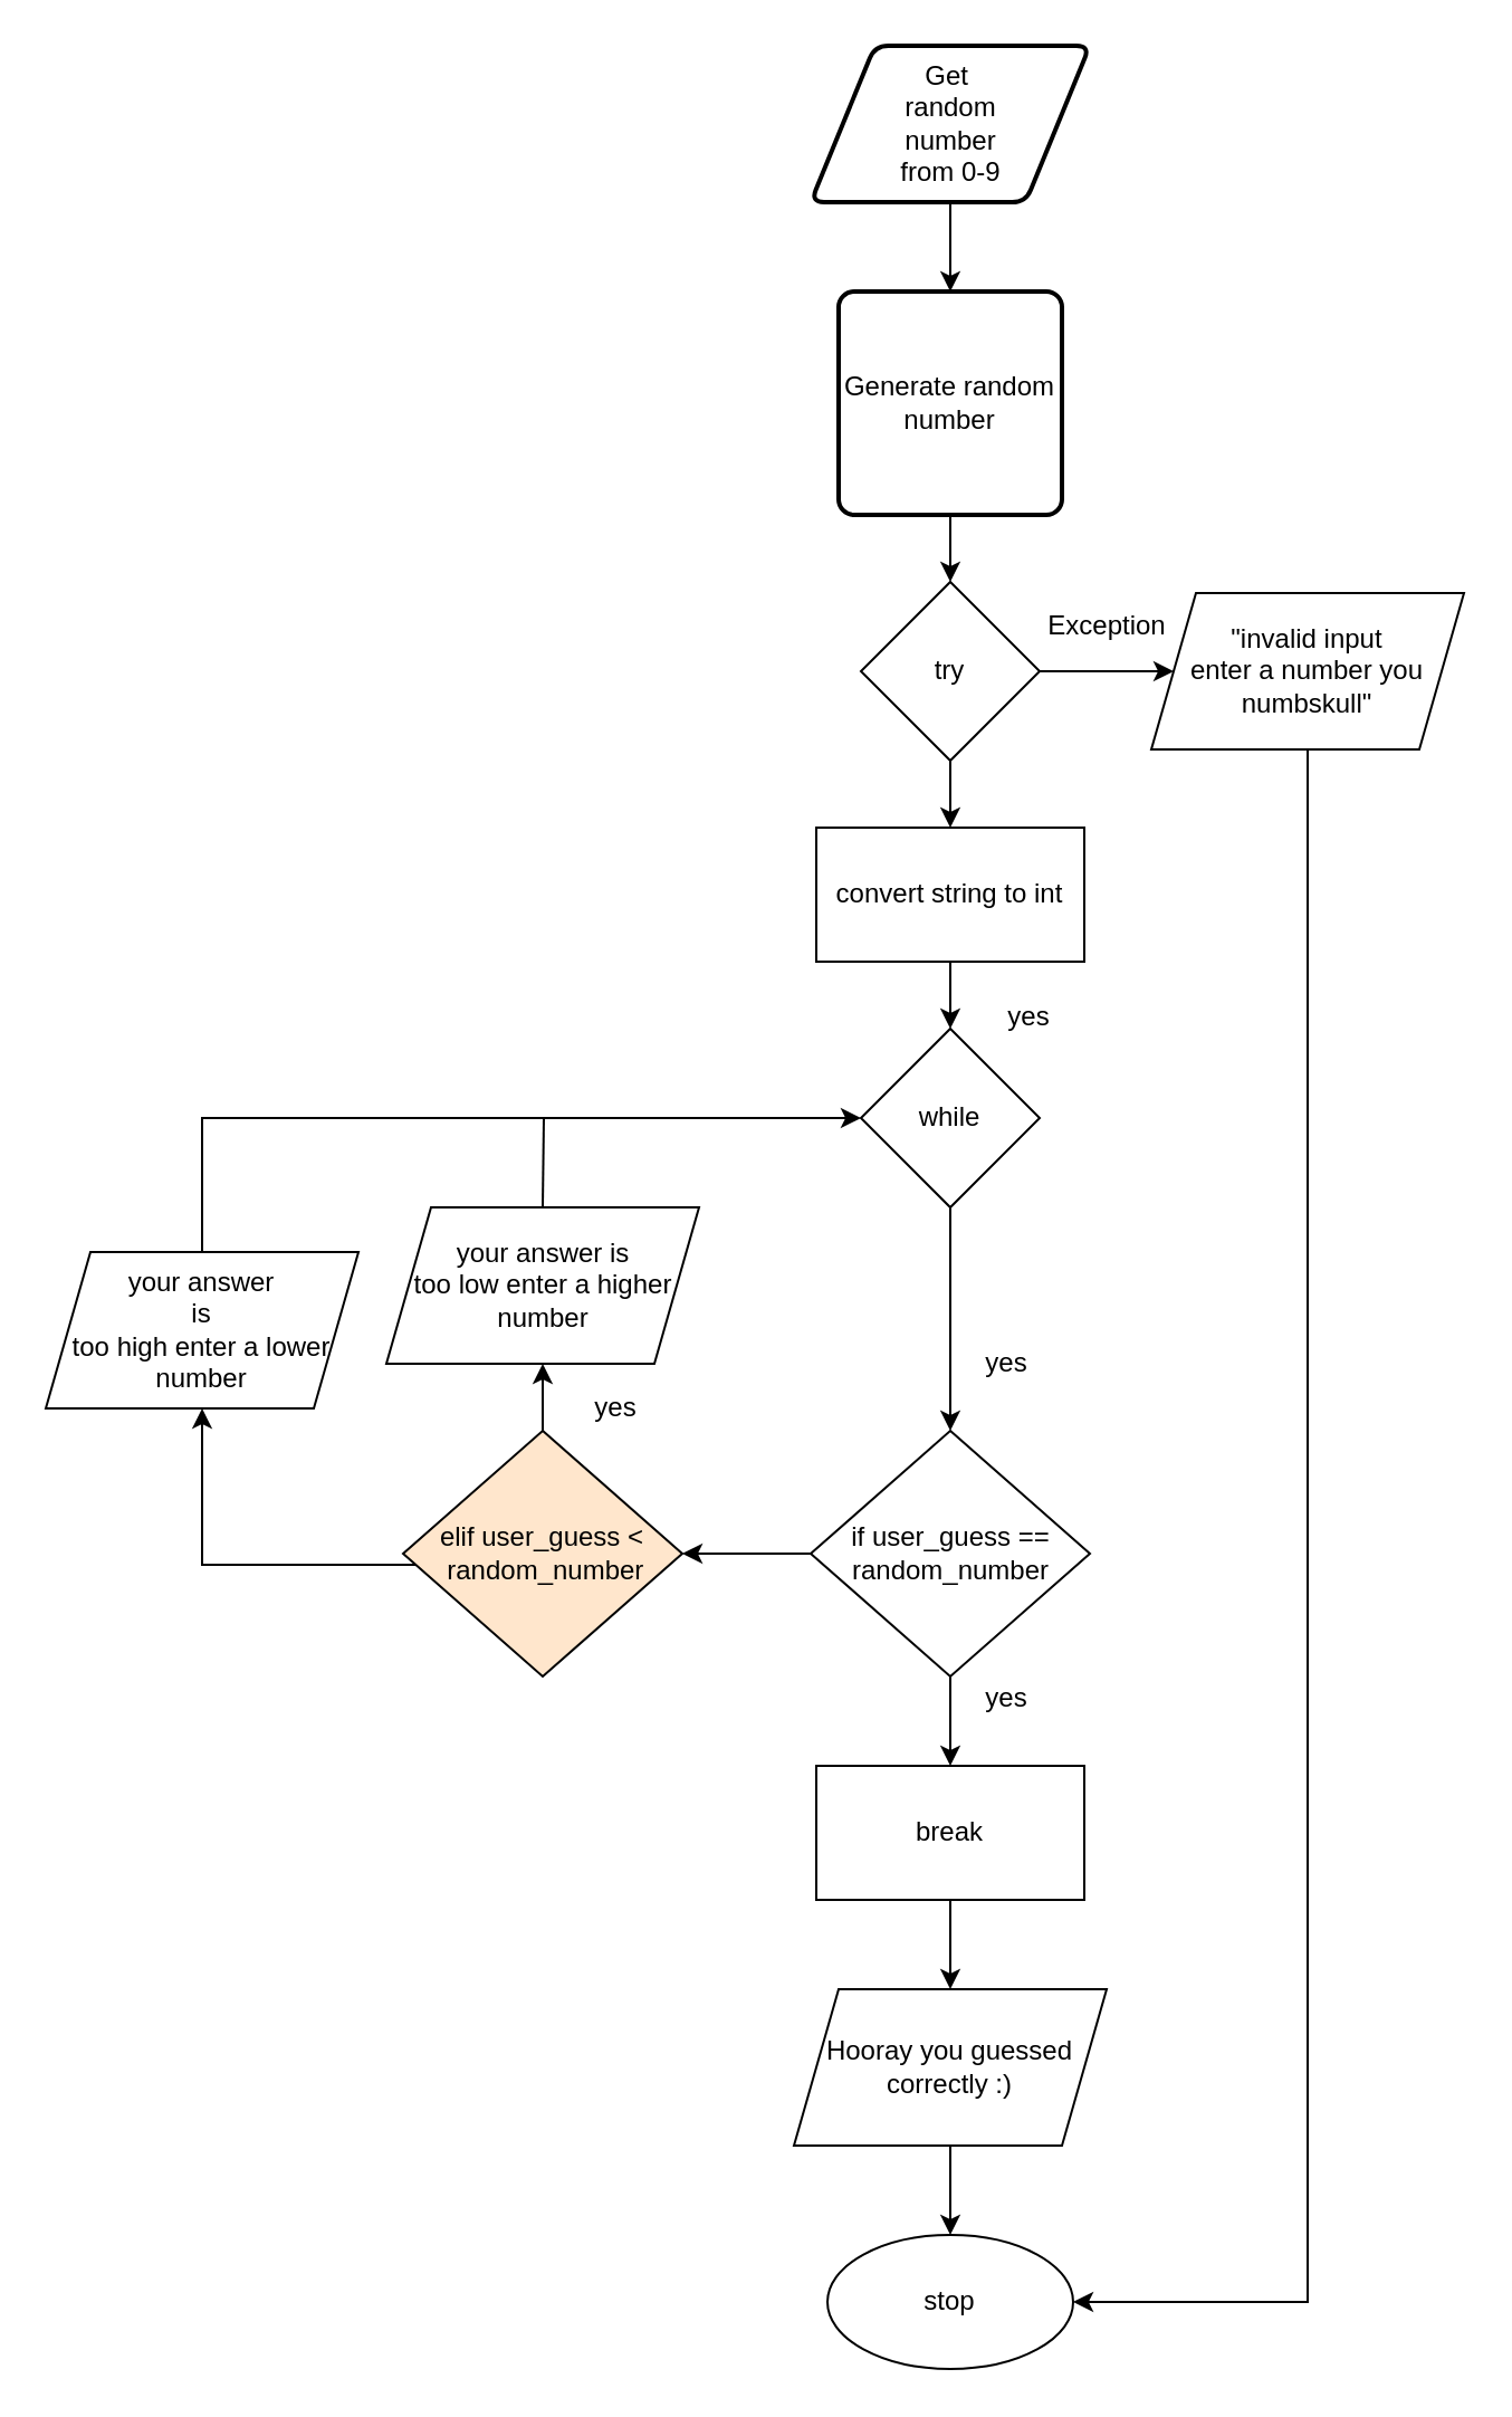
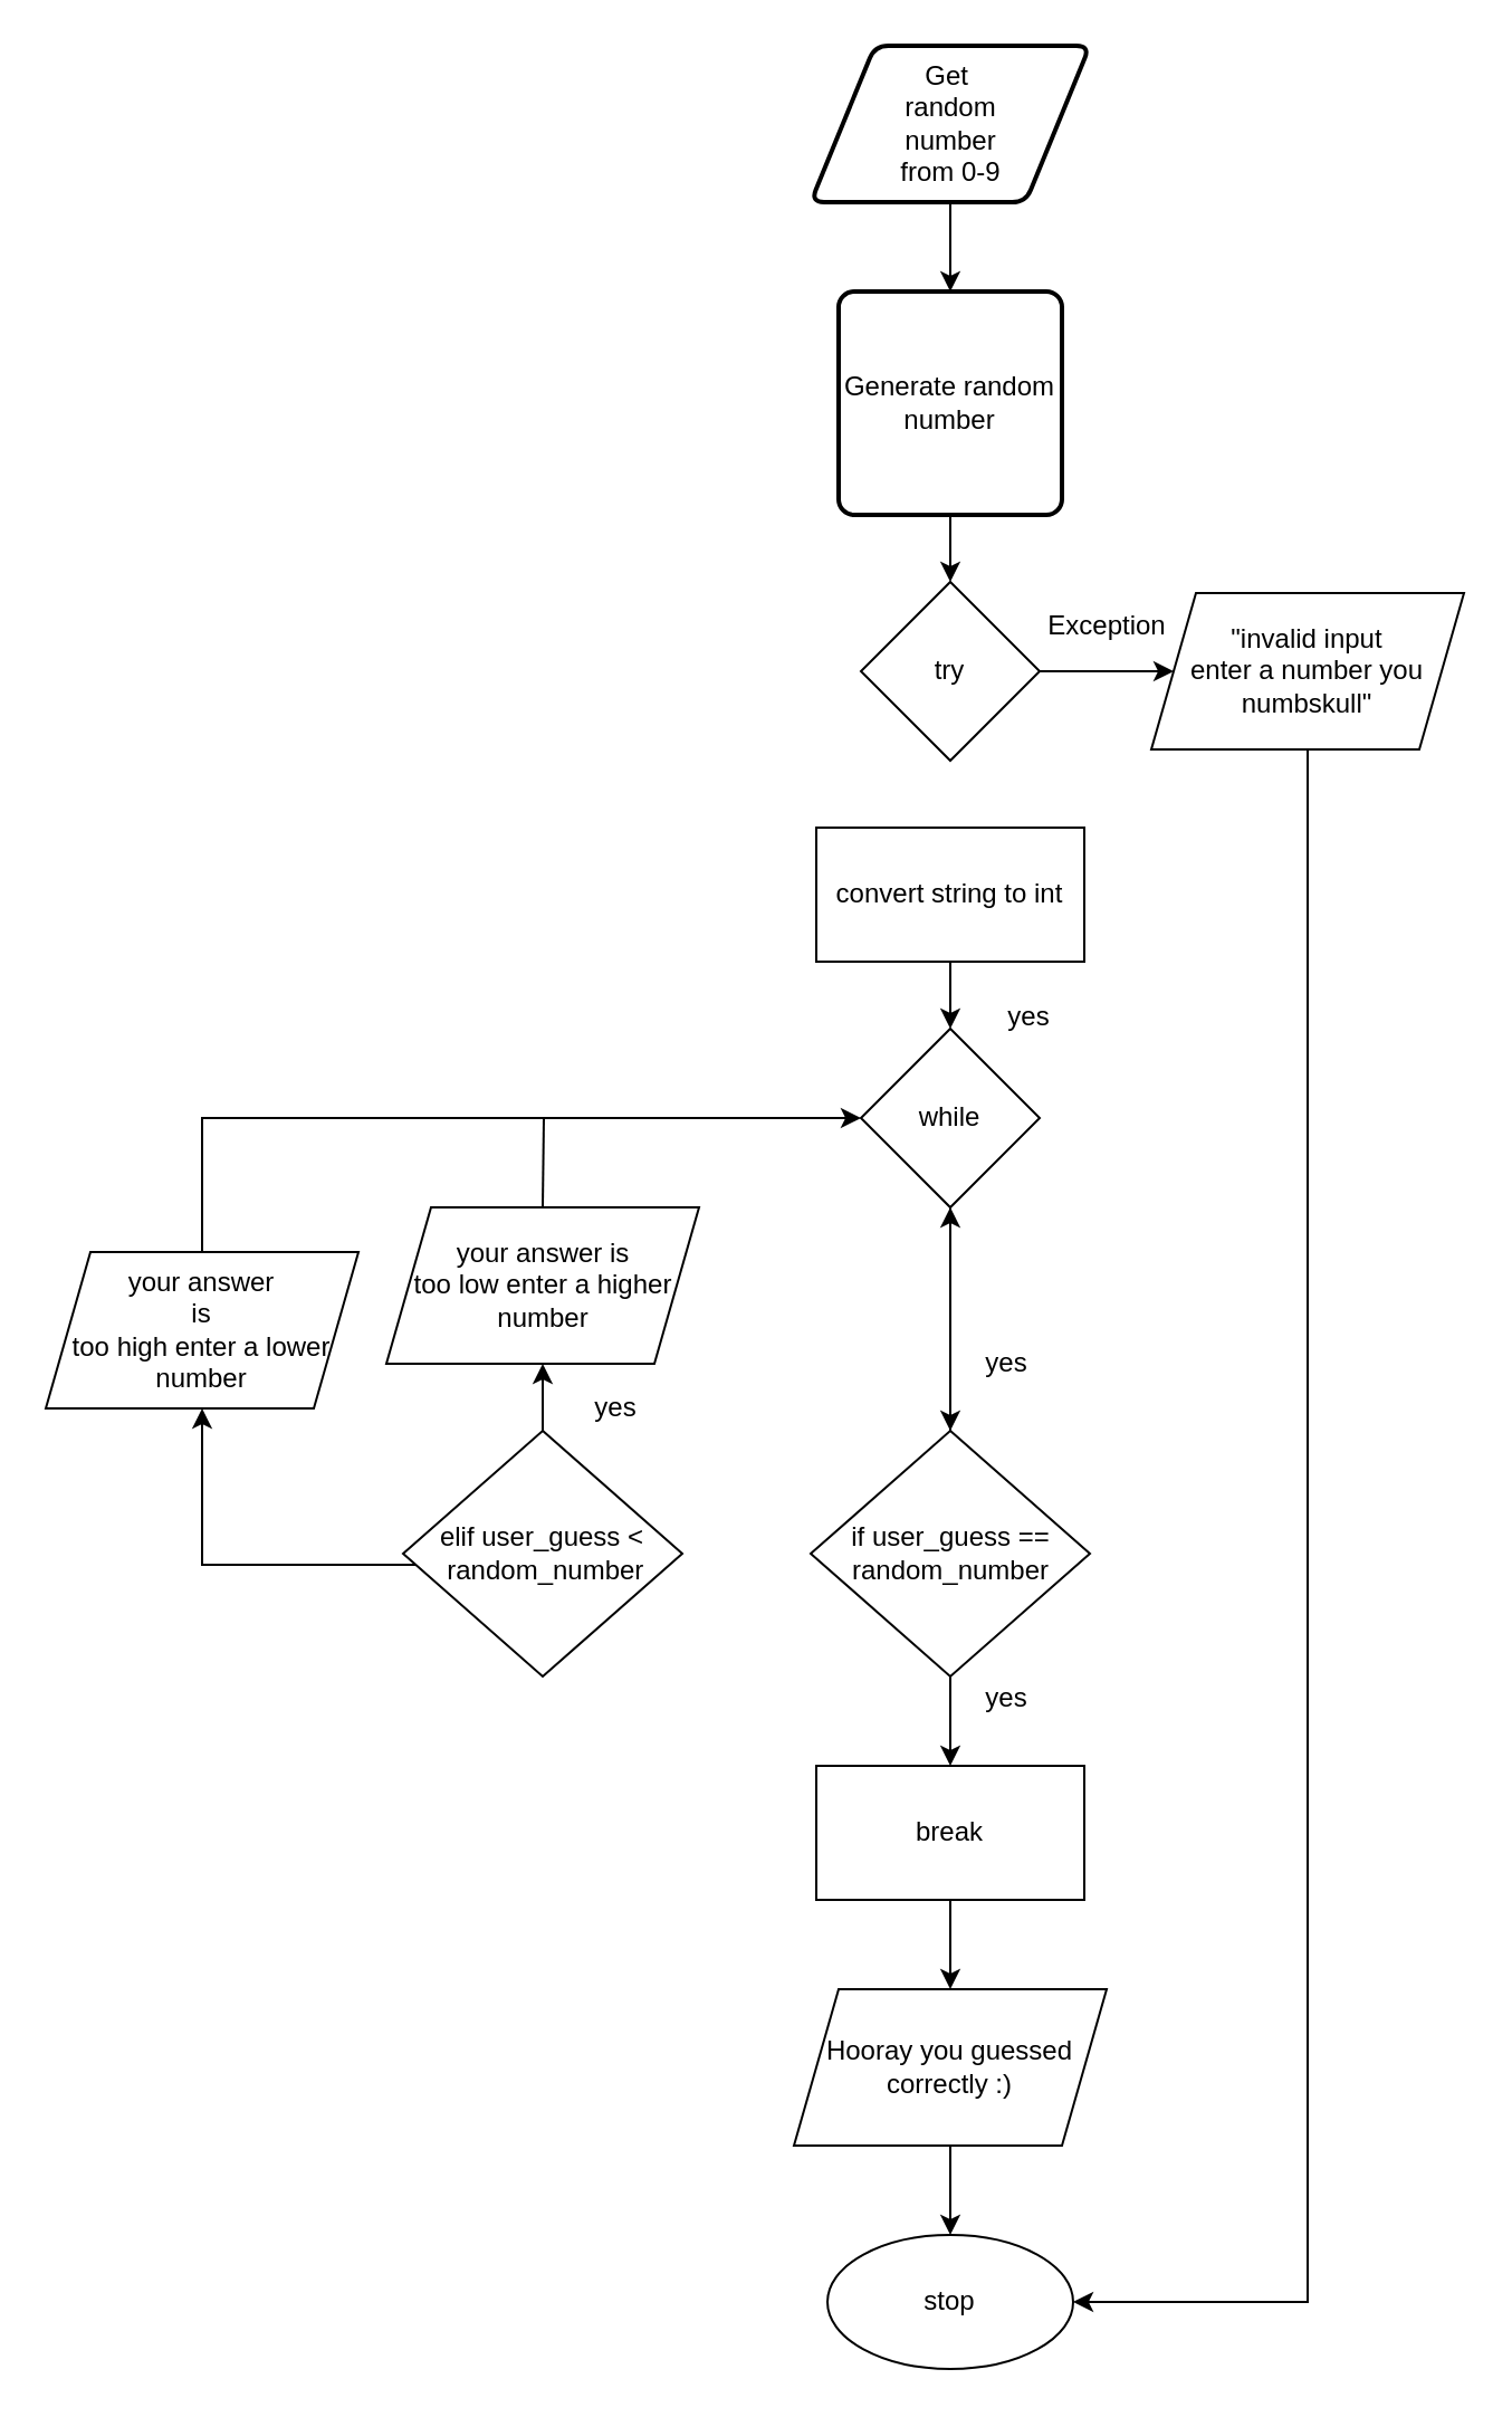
  <mxCell id="0" />
  <mxCell id="1" parent="0" />
  <mxCell id="2" style="edgeStyle=none;html=1;" edge="1" parent="1" source="3"><mxGeometry relative="1" as="geometry"><mxPoint x="425" y="130" as="targetPoint" /></mxGeometry></mxCell>
  <mxCell id="3" value="Get&amp;nbsp; &lt;br&gt;random &lt;br&gt;number &lt;br&gt;from 0-9" style="shape=parallelogram;html=1;strokeWidth=2;perimeter=parallelogramPerimeter;whiteSpace=wrap;rounded=1;arcSize=12;size=0.23;" vertex="1" parent="1"><mxGeometry x="362.5" y="20" width="125" height="70" as="geometry" /></mxCell>
  <mxCell id="4" style="edgeStyle=none;html=1;" edge="1" parent="1" source="5" target="8"><mxGeometry relative="1" as="geometry"><mxPoint x="425" y="300" as="targetPoint" /></mxGeometry></mxCell>
  <mxCell id="5" value="Generate random number" style="rounded=1;whiteSpace=wrap;html=1;absoluteArcSize=1;arcSize=14;strokeWidth=2;" vertex="1" parent="1"><mxGeometry x="375" y="130" width="100" height="100" as="geometry" /></mxCell>
  <mxCell id="6" style="edgeStyle=none;html=1;entryX=0;entryY=0.5;entryDx=0;entryDy=0;" edge="1" parent="1" source="8" target="11"><mxGeometry relative="1" as="geometry"><mxPoint x="520" y="330" as="targetPoint" /></mxGeometry></mxCell>
- <mxCell id="7" style="edgeStyle=none;html=1;entryX=0.5;entryY=0;entryDx=0;entryDy=0;" edge="1" parent="1" source="8" target="14"><mxGeometry relative="1" as="geometry"><mxPoint x="425" y="420" as="targetPoint" /></mxGeometry></mxCell>
  <mxCell id="8" value="try" style="rhombus;whiteSpace=wrap;html=1;" vertex="1" parent="1"><mxGeometry x="385" y="260" width="80" height="80" as="geometry" /></mxCell>
  <mxCell id="9" value="Exception" style="text;html=1;align=center;verticalAlign=middle;resizable=0;points=[];autosize=1;strokeColor=none;fillColor=none;" vertex="1" parent="1"><mxGeometry x="460" y="270" width="70" height="20" as="geometry" /></mxCell>
  <mxCell id="10" style="rounded=0;html=1;entryX=1;entryY=0.5;entryDx=0;entryDy=0;edgeStyle=elbowEdgeStyle;" edge="1" parent="1" source="11" target="35"><mxGeometry relative="1" as="geometry"><mxPoint x="590" y="380" as="targetPoint" /><Array as="points"><mxPoint x="585" y="530" /><mxPoint x="560" y="670" /></Array></mxGeometry></mxCell>
  <mxCell id="11" value="&quot;invalid input &lt;br&gt;enter a number you numbskull&quot;" style="shape=parallelogram;perimeter=parallelogramPerimeter;whiteSpace=wrap;html=1;fixedSize=1;" vertex="1" parent="1"><mxGeometry x="515" y="265" width="140" height="70" as="geometry" /></mxCell>
  <mxCell id="12" value="yes" style="text;html=1;align=center;verticalAlign=middle;resizable=0;points=[];autosize=1;strokeColor=none;fillColor=none;" vertex="1" parent="1"><mxGeometry x="445" y="445" width="30" height="20" as="geometry" /></mxCell>
  <mxCell id="13" style="edgeStyle=none;html=1;entryX=0.5;entryY=0;entryDx=0;entryDy=0;" edge="1" parent="1" source="14" target="16"><mxGeometry relative="1" as="geometry"><mxPoint x="425" y="520" as="targetPoint" /></mxGeometry></mxCell>
  <mxCell id="14" value="convert string to int" style="rounded=0;whiteSpace=wrap;html=1;" vertex="1" parent="1"><mxGeometry x="365" y="370" width="120" height="60" as="geometry" /></mxCell>
  <mxCell id="15" style="edgeStyle=none;html=1;" edge="1" parent="1" source="16"><mxGeometry relative="1" as="geometry"><mxPoint x="425" y="640" as="targetPoint" /></mxGeometry></mxCell>
  <mxCell id="16" value="while" style="rhombus;whiteSpace=wrap;html=1;" vertex="1" parent="1"><mxGeometry x="385" y="460" width="80" height="80" as="geometry" /></mxCell>
  <mxCell id="17" value="yes" style="text;html=1;align=center;verticalAlign=middle;resizable=0;points=[];autosize=1;strokeColor=none;fillColor=none;" vertex="1" parent="1"><mxGeometry x="435" y="600" width="30" height="20" as="geometry" /></mxCell>
  <mxCell id="18" style="edgeStyle=none;html=1;" edge="1" parent="1" source="20"><mxGeometry relative="1" as="geometry"><mxPoint x="425" y="790" as="targetPoint" /></mxGeometry></mxCell>
- <mxCell id="19" style="edgeStyle=none;html=1;entryX=1;entryY=0.5;entryDx=0;entryDy=0;" edge="1" parent="1" source="20" target="29"><mxGeometry relative="1" as="geometry"><mxPoint x="300" y="695" as="targetPoint" /></mxGeometry></mxCell>
+ <mxCell id="19" style="edgeStyle=none;html=1;" edge="1" parent="1" source="20" target="16"><mxGeometry relative="1" as="geometry"><mxPoint x="300" y="695" as="targetPoint" /></mxGeometry></mxCell>
  <mxCell id="20" value="if user_guess == random_number" style="rhombus;whiteSpace=wrap;html=1;" vertex="1" parent="1"><mxGeometry x="362.5" y="640" width="125" height="110" as="geometry" /></mxCell>
  <mxCell id="21" value="yes" style="text;html=1;align=center;verticalAlign=middle;resizable=0;points=[];autosize=1;strokeColor=none;fillColor=none;" vertex="1" parent="1"><mxGeometry x="435" y="750" width="30" height="20" as="geometry" /></mxCell>
  <mxCell id="22" style="edgeStyle=none;html=1;" edge="1" parent="1" source="23"><mxGeometry relative="1" as="geometry"><mxPoint x="425" y="890" as="targetPoint" /></mxGeometry></mxCell>
  <mxCell id="23" value="break" style="rounded=0;whiteSpace=wrap;html=1;" vertex="1" parent="1"><mxGeometry x="365" y="790" width="120" height="60" as="geometry" /></mxCell>
  <mxCell id="24" style="edgeStyle=elbowEdgeStyle;rounded=0;elbow=vertical;html=1;entryX=0.5;entryY=0;entryDx=0;entryDy=0;" edge="1" parent="1" source="25" target="35"><mxGeometry relative="1" as="geometry" /></mxCell>
  <mxCell id="25" value="Hooray you guessed correctly :)" style="shape=parallelogram;perimeter=parallelogramPerimeter;whiteSpace=wrap;html=1;fixedSize=1;" vertex="1" parent="1"><mxGeometry x="355" y="890" width="140" height="70" as="geometry" /></mxCell>
  <mxCell id="26" style="edgeStyle=none;html=1;startArrow=none;" edge="1" parent="1" source="33"><mxGeometry relative="1" as="geometry"><mxPoint x="242.5" y="570" as="targetPoint" /></mxGeometry></mxCell>
  <mxCell id="27" style="edgeStyle=elbowEdgeStyle;elbow=vertical;html=1;entryX=0.5;entryY=1;entryDx=0;entryDy=0;rounded=0;" edge="1" parent="1" source="29" target="32"><mxGeometry relative="1" as="geometry"><mxPoint x="50" y="695" as="targetPoint" /><Array as="points"><mxPoint x="115" y="700" /></Array></mxGeometry></mxCell>
  <mxCell id="28" style="edgeStyle=elbowEdgeStyle;rounded=0;elbow=vertical;html=1;" edge="1" parent="1" source="29"><mxGeometry relative="1" as="geometry"><mxPoint x="242.5" y="610" as="targetPoint" /></mxGeometry></mxCell>
- <mxCell id="29" value="elif user_guess &amp;lt;&lt;br&gt;&amp;nbsp;random_number" style="rhombus;whiteSpace=wrap;html=1;fillColor=#ffe6cc;" vertex="1" parent="1"><mxGeometry x="180" y="640" width="125" height="110" as="geometry" /></mxCell>
+ <mxCell id="29" value="elif user_guess &amp;lt;&lt;br&gt;&amp;nbsp;random_number" style="rhombus;whiteSpace=wrap;html=1;" vertex="1" parent="1"><mxGeometry x="180" y="640" width="125" height="110" as="geometry" /></mxCell>
  <mxCell id="30" value="yes" style="text;html=1;align=center;verticalAlign=middle;resizable=0;points=[];autosize=1;strokeColor=none;fillColor=none;" vertex="1" parent="1"><mxGeometry x="260" y="620" width="30" height="20" as="geometry" /></mxCell>
  <mxCell id="31" style="edgeStyle=elbowEdgeStyle;rounded=0;elbow=vertical;html=1;entryX=0;entryY=0.5;entryDx=0;entryDy=0;" edge="1" parent="1" source="32" target="16"><mxGeometry relative="1" as="geometry"><Array as="points"><mxPoint x="310" y="500" /><mxPoint x="240" y="505" /></Array></mxGeometry></mxCell>
  <mxCell id="32" value="your answer &lt;br&gt;is &lt;br&gt;too high enter a lower &lt;br&gt;number" style="shape=parallelogram;perimeter=parallelogramPerimeter;whiteSpace=wrap;html=1;fixedSize=1;" vertex="1" parent="1"><mxGeometry x="20" y="560" width="140" height="70" as="geometry" /></mxCell>
  <mxCell id="33" value="your answer is &lt;br&gt;too low enter a higher number" style="shape=parallelogram;perimeter=parallelogramPerimeter;whiteSpace=wrap;html=1;fixedSize=1;" vertex="1" parent="1"><mxGeometry x="172.5" y="540" width="140" height="70" as="geometry" /></mxCell>
  <mxCell id="34" value="" style="endArrow=none;html=1;rounded=0;elbow=vertical;entryX=0.5;entryY=0;entryDx=0;entryDy=0;" edge="1" parent="1" target="33"><mxGeometry width="50" height="50" relative="1" as="geometry"><mxPoint x="243" y="500" as="sourcePoint" /><mxPoint x="290" y="515" as="targetPoint" /></mxGeometry></mxCell>
  <mxCell id="35" value="stop" style="ellipse;whiteSpace=wrap;html=1;" vertex="1" parent="1"><mxGeometry x="370" y="1000" width="110" height="60" as="geometry" /></mxCell>
